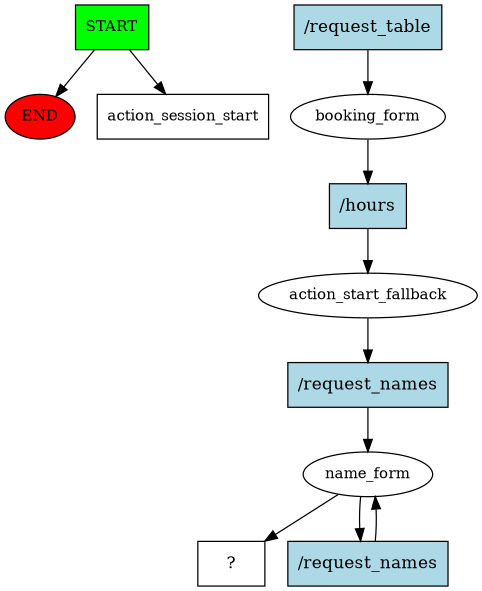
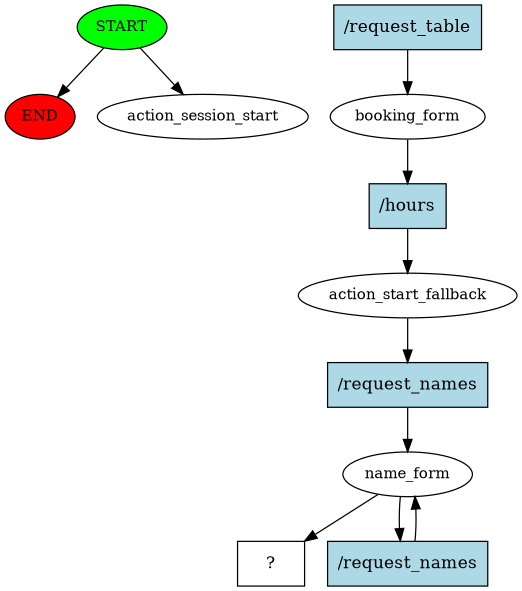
  digraph {
    node [fontsize=12 style=filled]
-   n1 [fillcolor=green label=START shape=box]
+   n1 [fillcolor=green label=START]
    n2 [fillcolor=red label=END]
-   n3 [label=action_session_start shape=box style=""]
+   n3 [label=action_session_start style=""]
    n4 [fillcolor=lightblue label="/request_table" shape=rect fontsize=""]
    n5 [label=booking_form style=""]
    n6 [fillcolor=lightblue label="/hours" shape=rect fontsize=""]
    n7 [label=action_start_fallback style=""]
    n8 [fillcolor=lightblue label="/request_names" shape=rect fontsize=""]
    n9 [label=name_form style=""]
    n10 [label="  ?  " shape=rect fontsize="" style=""]
    n11 [fillcolor=lightblue label="/request_names" shape=rect fontsize=""]
    n1 -> n2
    n1 -> n3
    n4 -> n5
    n5 -> n6
    n6 -> n7
    n7 -> n8
    n8 -> n9
    n9 -> n10
    n9 -> n11
    n11 -> n9
  }
